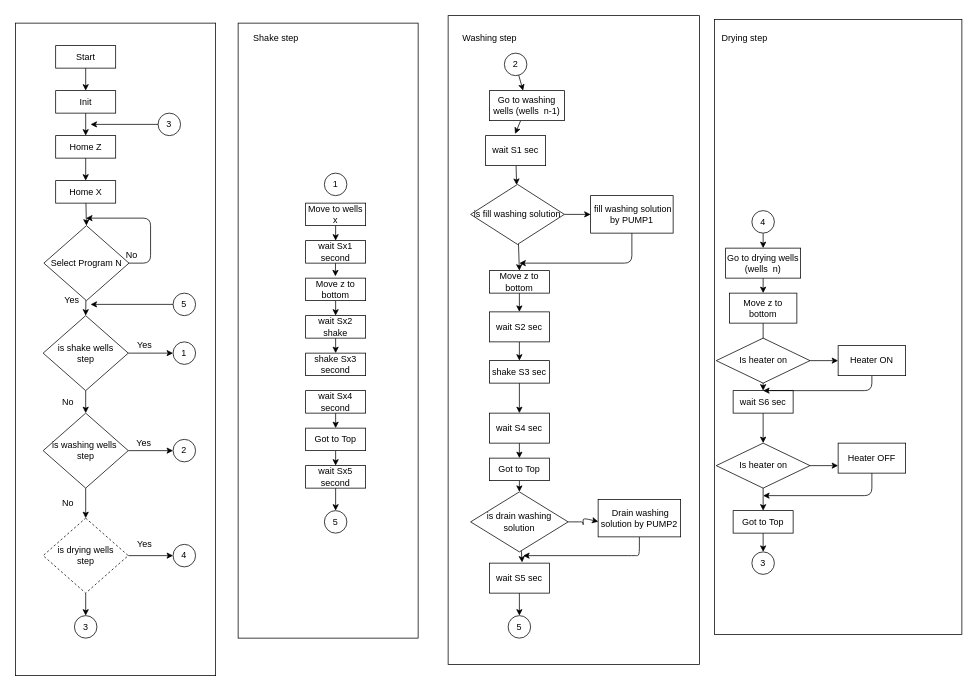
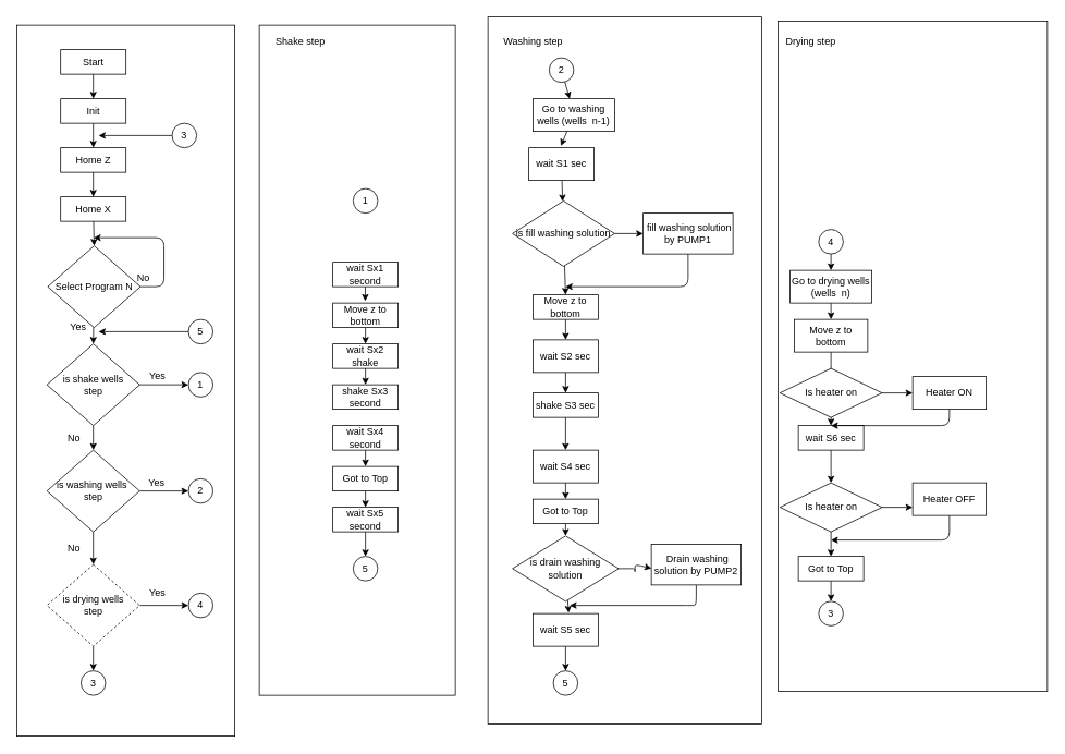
  <mxCell id="0" />
  <mxCell id="1" parent="0" />
  <mxCell id="2" value="" style="rounded=0;whiteSpace=wrap;html=1;" parent="1" vertex="1"><mxGeometry x="952" y="25" width="330" height="820" as="geometry" /></mxCell>
  <mxCell id="3" value="" style="rounded=0;whiteSpace=wrap;html=1;" parent="1" vertex="1"><mxGeometry x="20.25" y="30" width="266.75" height="870" as="geometry" /></mxCell>
  <mxCell id="4" value="" style="rounded=0;whiteSpace=wrap;html=1;" parent="1" vertex="1"><mxGeometry x="317" y="30" width="240" height="820" as="geometry" /></mxCell>
  <mxCell id="5" value="" style="rounded=0;whiteSpace=wrap;html=1;" parent="1" vertex="1"><mxGeometry x="597" y="20" width="335" height="865" as="geometry" /></mxCell>
  <mxCell id="6" style="edgeStyle=none;html=1;entryX=0.5;entryY=0;entryDx=0;entryDy=0;" parent="1" source="7" target="9" edge="1"><mxGeometry relative="1" as="geometry" /></mxCell>
  <mxCell id="7" value="Start" style="rounded=0;whiteSpace=wrap;html=1;" parent="1" vertex="1"><mxGeometry x="73.75" y="60" width="80" height="30" as="geometry" /></mxCell>
  <mxCell id="8" style="edgeStyle=none;html=1;entryX=0.5;entryY=0;entryDx=0;entryDy=0;" parent="1" source="9" target="11" edge="1"><mxGeometry relative="1" as="geometry" /></mxCell>
  <mxCell id="9" value="Init" style="rounded=0;whiteSpace=wrap;html=1;" parent="1" vertex="1"><mxGeometry x="73.75" y="120" width="80" height="30" as="geometry" /></mxCell>
  <mxCell id="10" style="edgeStyle=none;html=1;entryX=0.5;entryY=0;entryDx=0;entryDy=0;" parent="1" source="11" target="13" edge="1"><mxGeometry relative="1" as="geometry" /></mxCell>
  <mxCell id="11" value="Home Z" style="rounded=0;whiteSpace=wrap;html=1;" parent="1" vertex="1"><mxGeometry x="73.75" y="180" width="80" height="30" as="geometry" /></mxCell>
  <mxCell id="12" style="edgeStyle=none;html=1;entryX=0.5;entryY=0;entryDx=0;entryDy=0;" parent="1" source="13" target="16" edge="1"><mxGeometry relative="1" as="geometry" /></mxCell>
  <mxCell id="13" value="Home X" style="rounded=0;whiteSpace=wrap;html=1;" parent="1" vertex="1"><mxGeometry x="73.75" y="240" width="80" height="30" as="geometry" /></mxCell>
  <mxCell id="14" style="edgeStyle=none;html=1;entryX=0.5;entryY=0;entryDx=0;entryDy=0;" parent="1" source="16" edge="1"><mxGeometry relative="1" as="geometry"><mxPoint x="113.75" y="420" as="targetPoint" /></mxGeometry></mxCell>
  <mxCell id="15" style="edgeStyle=none;html=1;" parent="1" source="16" edge="1"><mxGeometry relative="1" as="geometry"><mxPoint x="114.25" y="290" as="targetPoint" /><Array as="points"><mxPoint x="200.25" y="350" /><mxPoint x="200.25" y="290" /></Array></mxGeometry></mxCell>
  <mxCell id="16" value="Select Program N" style="rhombus;whiteSpace=wrap;html=1;" parent="1" vertex="1"><mxGeometry x="58" y="300" width="113.5" height="100" as="geometry" /></mxCell>
  <mxCell id="17" style="edgeStyle=none;html=1;entryX=0.492;entryY=-0.058;entryDx=0;entryDy=0;entryPerimeter=0;" parent="1" source="18" target="20" edge="1"><mxGeometry relative="1" as="geometry" /></mxCell>
  <mxCell id="18" value="Go to washing wells (wells&amp;nbsp; n-1)" style="rounded=0;whiteSpace=wrap;html=1;" parent="1" vertex="1"><mxGeometry x="652" y="120" width="100" height="40" as="geometry" /></mxCell>
  <mxCell id="19" style="edgeStyle=none;html=1;" edge="1" parent="1" source="20" target="99"><mxGeometry relative="1" as="geometry" /></mxCell>
  <mxCell id="20" value="wait S1 sec" style="rounded=0;whiteSpace=wrap;html=1;" parent="1" vertex="1"><mxGeometry x="647" y="180" width="80" height="40" as="geometry" /></mxCell>
  <mxCell id="21" style="edgeStyle=none;html=1;entryX=0.5;entryY=0;entryDx=0;entryDy=0;" parent="1" source="22" target="26" edge="1"><mxGeometry relative="1" as="geometry" /></mxCell>
  <mxCell id="22" value="shake S3 sec" style="rounded=0;whiteSpace=wrap;html=1;" parent="1" vertex="1"><mxGeometry x="652" y="480" width="80" height="30" as="geometry" /></mxCell>
  <mxCell id="23" style="edgeStyle=none;html=1;entryX=0.5;entryY=0;entryDx=0;entryDy=0;" edge="1" parent="1" source="24" target="28"><mxGeometry relative="1" as="geometry" /></mxCell>
  <mxCell id="24" value="Move z to bottom" style="rounded=0;whiteSpace=wrap;html=1;" parent="1" vertex="1"><mxGeometry x="652" y="360" width="80" height="30" as="geometry" /></mxCell>
  <mxCell id="25" style="edgeStyle=none;html=1;entryX=0.5;entryY=0;entryDx=0;entryDy=0;" parent="1" source="26" target="30" edge="1"><mxGeometry relative="1" as="geometry" /></mxCell>
  <mxCell id="26" value="wait S4 sec" style="rounded=0;whiteSpace=wrap;html=1;" parent="1" vertex="1"><mxGeometry x="652" y="550" width="80" height="40" as="geometry" /></mxCell>
  <mxCell id="27" style="edgeStyle=none;html=1;entryX=0.5;entryY=0;entryDx=0;entryDy=0;" parent="1" source="28" target="22" edge="1"><mxGeometry relative="1" as="geometry" /></mxCell>
  <mxCell id="28" value="wait S2 sec" style="rounded=0;whiteSpace=wrap;html=1;" parent="1" vertex="1"><mxGeometry x="652" y="415" width="80" height="40" as="geometry" /></mxCell>
  <mxCell id="29" style="edgeStyle=none;html=1;" edge="1" parent="1" source="30" target="102"><mxGeometry relative="1" as="geometry" /></mxCell>
  <mxCell id="30" value="Got to Top" style="rounded=0;whiteSpace=wrap;html=1;" parent="1" vertex="1"><mxGeometry x="652" y="610" width="80" height="30" as="geometry" /></mxCell>
  <mxCell id="31" style="edgeStyle=none;html=1;entryX=0.5;entryY=0;entryDx=0;entryDy=0;" parent="1" source="32" target="78" edge="1"><mxGeometry relative="1" as="geometry" /></mxCell>
  <mxCell id="32" value="wait S5 sec" style="rounded=0;whiteSpace=wrap;html=1;" parent="1" vertex="1"><mxGeometry x="652" y="750" width="80" height="40" as="geometry" /></mxCell>
  <mxCell id="33" style="edgeStyle=none;html=1;entryX=0.5;entryY=0;entryDx=0;entryDy=0;" parent="1" source="34" target="36" edge="1"><mxGeometry relative="1" as="geometry" /></mxCell>
  <mxCell id="34" value="Go to drying wells (wells&amp;nbsp; n)" style="rounded=0;whiteSpace=wrap;html=1;" parent="1" vertex="1"><mxGeometry x="967" y="330" width="100" height="40" as="geometry" /></mxCell>
  <mxCell id="35" style="edgeStyle=none;html=1;entryX=0.5;entryY=0;entryDx=0;entryDy=0;" parent="1" source="36" edge="1"><mxGeometry relative="1" as="geometry"><mxPoint x="1017" y="460" as="targetPoint" /></mxGeometry></mxCell>
  <mxCell id="36" value="Move z to bottom" style="rounded=0;whiteSpace=wrap;html=1;" parent="1" vertex="1"><mxGeometry x="972" y="390" width="90" height="40" as="geometry" /></mxCell>
  <mxCell id="37" style="edgeStyle=none;html=1;entryX=0.5;entryY=0;entryDx=0;entryDy=0;" parent="1" target="39" edge="1"><mxGeometry relative="1" as="geometry"><mxPoint x="1017" y="500" as="sourcePoint" /></mxGeometry></mxCell>
  <mxCell id="38" style="edgeStyle=none;html=1;entryX=0.5;entryY=0;entryDx=0;entryDy=0;" parent="1" source="39" edge="1"><mxGeometry relative="1" as="geometry"><mxPoint x="1017" y="590" as="targetPoint" /></mxGeometry></mxCell>
  <mxCell id="39" value="wait S6 sec" style="rounded=0;whiteSpace=wrap;html=1;" parent="1" vertex="1"><mxGeometry x="977" y="520" width="80" height="30" as="geometry" /></mxCell>
  <mxCell id="40" style="edgeStyle=none;html=1;" parent="1" source="41" target="87" edge="1"><mxGeometry relative="1" as="geometry" /></mxCell>
  <mxCell id="41" value="Got to Top" style="rounded=0;whiteSpace=wrap;html=1;" parent="1" vertex="1"><mxGeometry x="977" y="680" width="80" height="30" as="geometry" /></mxCell>
  <mxCell id="42" style="edgeStyle=none;html=1;" parent="1" source="43" edge="1"><mxGeometry relative="1" as="geometry"><mxPoint x="120.25" y="165" as="targetPoint" /></mxGeometry></mxCell>
  <mxCell id="43" value="3" style="ellipse;whiteSpace=wrap;html=1;aspect=fixed;" parent="1" vertex="1"><mxGeometry x="210.25" y="150" width="30" height="30" as="geometry" /></mxCell>
  <mxCell id="44" style="edgeStyle=none;html=1;entryX=0.45;entryY=0;entryDx=0;entryDy=0;entryPerimeter=0;" parent="1" source="45" target="18" edge="1"><mxGeometry relative="1" as="geometry" /></mxCell>
  <mxCell id="45" value="2" style="ellipse;whiteSpace=wrap;html=1;aspect=fixed;" parent="1" vertex="1"><mxGeometry x="672" y="70" width="30" height="30" as="geometry" /></mxCell>
  <mxCell id="46" value="No" style="text;html=1;align=center;verticalAlign=middle;resizable=0;points=[];autosize=1;strokeColor=none;fillColor=none;" parent="1" vertex="1"><mxGeometry x="160.25" y="330" width="30" height="20" as="geometry" /></mxCell>
  <mxCell id="47" value="Yes" style="text;html=1;align=center;verticalAlign=middle;resizable=0;points=[];autosize=1;strokeColor=none;fillColor=none;" parent="1" vertex="1"><mxGeometry x="75.25" y="390" width="40" height="20" as="geometry" /></mxCell>
  <mxCell id="48" style="edgeStyle=none;html=1;" edge="1" parent="1" source="49"><mxGeometry relative="1" as="geometry"><mxPoint x="692" y="350" as="targetPoint" /><Array as="points"><mxPoint x="842" y="350" /></Array></mxGeometry></mxCell>
  <mxCell id="49" value="&amp;nbsp;fill washing solution by PUMP1" style="rounded=0;whiteSpace=wrap;html=1;" parent="1" vertex="1"><mxGeometry x="787" y="260" width="110" height="50" as="geometry" /></mxCell>
  <mxCell id="50" style="edgeStyle=none;html=1;" edge="1" parent="1" source="51"><mxGeometry relative="1" as="geometry"><mxPoint x="697" y="740" as="targetPoint" /><Array as="points"><mxPoint x="852" y="740" /><mxPoint x="847" y="740" /></Array></mxGeometry></mxCell>
  <mxCell id="51" value="&amp;nbsp;Drain washing solution by PUMP2" style="rounded=0;whiteSpace=wrap;html=1;" parent="1" vertex="1"><mxGeometry x="797" y="665" width="110" height="50" as="geometry" /></mxCell>
- <mxCell id="52" style="edgeStyle=none;html=1;entryX=0.5;entryY=0;entryDx=0;entryDy=0;" parent="1" source="53" target="55" edge="1"><mxGeometry relative="1" as="geometry" /></mxCell>
- <mxCell id="53" value="Move to wells x" style="rounded=0;whiteSpace=wrap;html=1;" parent="1" vertex="1"><mxGeometry x="407" y="270" width="80" height="30" as="geometry" /></mxCell>
  <mxCell id="54" style="edgeStyle=none;html=1;entryX=0.496;entryY=-0.08;entryDx=0;entryDy=0;entryPerimeter=0;" parent="1" source="55" target="57" edge="1"><mxGeometry relative="1" as="geometry" /></mxCell>
  <mxCell id="55" value="wait Sx1 second" style="rounded=0;whiteSpace=wrap;html=1;" parent="1" vertex="1"><mxGeometry x="407" y="320" width="80" height="30" as="geometry" /></mxCell>
  <mxCell id="56" style="edgeStyle=none;html=1;entryX=0.5;entryY=0;entryDx=0;entryDy=0;" parent="1" source="57" target="59" edge="1"><mxGeometry relative="1" as="geometry" /></mxCell>
  <mxCell id="57" value="Move z to bottom" style="rounded=0;whiteSpace=wrap;html=1;" parent="1" vertex="1"><mxGeometry x="407" y="370" width="80" height="30" as="geometry" /></mxCell>
  <mxCell id="58" style="edgeStyle=none;html=1;entryX=0.5;entryY=0;entryDx=0;entryDy=0;" parent="1" source="59" target="60" edge="1"><mxGeometry relative="1" as="geometry" /></mxCell>
  <mxCell id="59" value="wait Sx2 shake" style="rounded=0;whiteSpace=wrap;html=1;" parent="1" vertex="1"><mxGeometry x="407" y="420" width="80" height="30" as="geometry" /></mxCell>
  <mxCell id="60" value="shake Sx3 second" style="rounded=0;whiteSpace=wrap;html=1;" parent="1" vertex="1"><mxGeometry x="407" y="470" width="80" height="30" as="geometry" /></mxCell>
  <mxCell id="61" style="edgeStyle=none;html=1;entryX=0.5;entryY=0;entryDx=0;entryDy=0;" parent="1" source="62" target="64" edge="1"><mxGeometry relative="1" as="geometry" /></mxCell>
  <mxCell id="62" value="wait Sx4 second" style="rounded=0;whiteSpace=wrap;html=1;" parent="1" vertex="1"><mxGeometry x="407" y="520" width="80" height="30" as="geometry" /></mxCell>
  <mxCell id="63" style="edgeStyle=none;html=1;entryX=0.5;entryY=0;entryDx=0;entryDy=0;" parent="1" source="64" target="66" edge="1"><mxGeometry relative="1" as="geometry" /></mxCell>
  <mxCell id="64" value="Got to Top" style="rounded=0;whiteSpace=wrap;html=1;" parent="1" vertex="1"><mxGeometry x="407" y="570" width="80" height="30" as="geometry" /></mxCell>
  <mxCell id="65" style="edgeStyle=none;html=1;" parent="1" source="66" target="76" edge="1"><mxGeometry relative="1" as="geometry" /></mxCell>
  <mxCell id="66" value="wait Sx5 second" style="rounded=0;whiteSpace=wrap;html=1;" parent="1" vertex="1"><mxGeometry x="407" y="620" width="80" height="30" as="geometry" /></mxCell>
  <mxCell id="67" style="edgeStyle=none;html=1;" parent="1" source="69" target="72" edge="1"><mxGeometry relative="1" as="geometry" /></mxCell>
  <mxCell id="68" style="edgeStyle=none;html=1;entryX=0;entryY=0.5;entryDx=0;entryDy=0;" parent="1" source="69" target="83" edge="1"><mxGeometry relative="1" as="geometry" /></mxCell>
  <mxCell id="69" value="is shake wells&lt;br&gt;step" style="rhombus;whiteSpace=wrap;html=1;" parent="1" vertex="1"><mxGeometry x="57" y="420" width="113.5" height="100" as="geometry" /></mxCell>
  <mxCell id="70" style="edgeStyle=none;html=1;" parent="1" source="72" target="75" edge="1"><mxGeometry relative="1" as="geometry" /></mxCell>
  <mxCell id="71" style="edgeStyle=none;html=1;entryX=0;entryY=0.5;entryDx=0;entryDy=0;" parent="1" source="72" target="84" edge="1"><mxGeometry relative="1" as="geometry" /></mxCell>
  <mxCell id="72" value="is washing wells&amp;nbsp;&lt;br&gt;step" style="rhombus;whiteSpace=wrap;html=1;" parent="1" vertex="1"><mxGeometry x="57" y="550" width="113.5" height="100" as="geometry" /></mxCell>
  <mxCell id="73" style="edgeStyle=none;html=1;entryX=0.5;entryY=0;entryDx=0;entryDy=0;" parent="1" source="75" target="86" edge="1"><mxGeometry relative="1" as="geometry" /></mxCell>
  <mxCell id="74" style="edgeStyle=none;html=1;entryX=0;entryY=0.5;entryDx=0;entryDy=0;" parent="1" source="75" target="85" edge="1"><mxGeometry relative="1" as="geometry" /></mxCell>
  <mxCell id="75" value="is drying wells&lt;br&gt;step" style="rhombus;whiteSpace=wrap;html=1;dashed=1;" parent="1" vertex="1"><mxGeometry x="57" y="690" width="113.5" height="100" as="geometry" /></mxCell>
  <mxCell id="76" value="5" style="ellipse;whiteSpace=wrap;html=1;aspect=fixed;" parent="1" vertex="1"><mxGeometry x="432" y="680" width="30" height="30" as="geometry" /></mxCell>
  <mxCell id="77" value="1" style="ellipse;whiteSpace=wrap;html=1;aspect=fixed;" parent="1" vertex="1"><mxGeometry x="432" y="230" width="30" height="30" as="geometry" /></mxCell>
  <mxCell id="78" value="5" style="ellipse;whiteSpace=wrap;html=1;aspect=fixed;" parent="1" vertex="1"><mxGeometry x="677" y="820" width="30" height="30" as="geometry" /></mxCell>
  <mxCell id="79" style="edgeStyle=none;html=1;entryX=0.5;entryY=0;entryDx=0;entryDy=0;" parent="1" source="80" target="34" edge="1"><mxGeometry relative="1" as="geometry" /></mxCell>
  <mxCell id="80" value="4" style="ellipse;whiteSpace=wrap;html=1;aspect=fixed;" parent="1" vertex="1"><mxGeometry x="1002" y="280" width="30" height="30" as="geometry" /></mxCell>
  <mxCell id="81" value="No" style="text;html=1;align=center;verticalAlign=middle;resizable=0;points=[];autosize=1;strokeColor=none;fillColor=none;" parent="1" vertex="1"><mxGeometry x="75.25" y="525" width="30" height="20" as="geometry" /></mxCell>
  <mxCell id="82" value="No" style="text;html=1;align=center;verticalAlign=middle;resizable=0;points=[];autosize=1;strokeColor=none;fillColor=none;" parent="1" vertex="1"><mxGeometry x="75.25" y="660" width="30" height="20" as="geometry" /></mxCell>
  <mxCell id="83" value="1" style="ellipse;whiteSpace=wrap;html=1;aspect=fixed;" parent="1" vertex="1"><mxGeometry x="230.25" y="455" width="30" height="30" as="geometry" /></mxCell>
  <mxCell id="84" value="2" style="ellipse;whiteSpace=wrap;html=1;aspect=fixed;" parent="1" vertex="1"><mxGeometry x="230.25" y="585" width="30" height="30" as="geometry" /></mxCell>
  <mxCell id="85" value="4" style="ellipse;whiteSpace=wrap;html=1;aspect=fixed;" parent="1" vertex="1"><mxGeometry x="230.25" y="725" width="30" height="30" as="geometry" /></mxCell>
  <mxCell id="86" value="3" style="ellipse;whiteSpace=wrap;html=1;aspect=fixed;" parent="1" vertex="1"><mxGeometry x="98.75" y="820" width="30" height="30" as="geometry" /></mxCell>
  <mxCell id="87" value="3" style="ellipse;whiteSpace=wrap;html=1;aspect=fixed;" parent="1" vertex="1"><mxGeometry x="1002" y="735" width="30" height="30" as="geometry" /></mxCell>
  <mxCell id="88" value="Yes" style="text;html=1;align=center;verticalAlign=middle;resizable=0;points=[];autosize=1;strokeColor=none;fillColor=none;" parent="1" vertex="1"><mxGeometry x="171.5" y="450" width="40" height="20" as="geometry" /></mxCell>
  <mxCell id="89" value="Yes" style="text;html=1;align=center;verticalAlign=middle;resizable=0;points=[];autosize=1;strokeColor=none;fillColor=none;" parent="1" vertex="1"><mxGeometry x="170.5" y="580" width="40" height="20" as="geometry" /></mxCell>
  <mxCell id="90" value="Yes" style="text;html=1;align=center;verticalAlign=middle;resizable=0;points=[];autosize=1;strokeColor=none;fillColor=none;" parent="1" vertex="1"><mxGeometry x="171.5" y="715" width="40" height="20" as="geometry" /></mxCell>
  <mxCell id="91" style="edgeStyle=none;html=1;" parent="1" source="92" edge="1"><mxGeometry relative="1" as="geometry"><mxPoint x="120.25" y="405" as="targetPoint" /></mxGeometry></mxCell>
  <mxCell id="92" value="5" style="ellipse;whiteSpace=wrap;html=1;aspect=fixed;" parent="1" vertex="1"><mxGeometry x="230.25" y="390" width="30" height="30" as="geometry" /></mxCell>
  <mxCell id="93" value="Shake step" style="text;html=1;align=center;verticalAlign=middle;resizable=0;points=[];autosize=1;strokeColor=none;fillColor=none;" parent="1" vertex="1"><mxGeometry x="327" y="40" width="80" height="20" as="geometry" /></mxCell>
  <mxCell id="94" value="Washing step" style="text;html=1;align=center;verticalAlign=middle;resizable=0;points=[];autosize=1;strokeColor=none;fillColor=none;" parent="1" vertex="1"><mxGeometry x="607" y="40" width="90" height="20" as="geometry" /></mxCell>
  <mxCell id="95" value="Drying step" style="text;html=1;align=center;verticalAlign=middle;resizable=0;points=[];autosize=1;strokeColor=none;fillColor=none;" parent="1" vertex="1"><mxGeometry x="952" y="40" width="80" height="20" as="geometry" /></mxCell>
  <mxCell id="96" style="edgeStyle=none;html=1;entryX=0.5;entryY=0;entryDx=0;entryDy=0;" parent="1" target="41" edge="1"><mxGeometry relative="1" as="geometry"><mxPoint x="1017" y="630" as="sourcePoint" /></mxGeometry></mxCell>
  <mxCell id="97" style="edgeStyle=none;html=1;entryX=0.5;entryY=0;entryDx=0;entryDy=0;" edge="1" parent="1" source="99" target="24"><mxGeometry relative="1" as="geometry" /></mxCell>
  <mxCell id="98" style="edgeStyle=none;html=1;entryX=0;entryY=0.5;entryDx=0;entryDy=0;" edge="1" parent="1" source="99" target="49"><mxGeometry relative="1" as="geometry" /></mxCell>
  <mxCell id="99" value="is fill washing solution" style="rhombus;whiteSpace=wrap;html=1;" vertex="1" parent="1"><mxGeometry x="627" y="245" width="125" height="80" as="geometry" /></mxCell>
  <mxCell id="100" style="edgeStyle=none;html=1;entryX=0.003;entryY=0.593;entryDx=0;entryDy=0;entryPerimeter=0;" edge="1" parent="1" source="102" target="51"><mxGeometry relative="1" as="geometry"><Array as="points"><mxPoint x="767" y="695" /><mxPoint x="777" y="695" /><mxPoint x="777" y="700" /><mxPoint x="777" y="690" /></Array></mxGeometry></mxCell>
  <mxCell id="101" style="edgeStyle=none;html=1;entryX=0.546;entryY=-0.023;entryDx=0;entryDy=0;entryPerimeter=0;" edge="1" parent="1" source="102" target="32"><mxGeometry relative="1" as="geometry" /></mxCell>
  <mxCell id="102" value="is drain washing solution" style="rhombus;whiteSpace=wrap;html=1;" vertex="1" parent="1"><mxGeometry x="627" y="655" width="130" height="80" as="geometry" /></mxCell>
  <mxCell id="103" style="edgeStyle=none;html=1;entryX=0.5;entryY=0;entryDx=0;entryDy=0;" edge="1" parent="1" source="104" target="39"><mxGeometry relative="1" as="geometry"><Array as="points"><mxPoint x="1162" y="520" /></Array></mxGeometry></mxCell>
  <mxCell id="104" value="Heater ON" style="rounded=0;whiteSpace=wrap;html=1;" vertex="1" parent="1"><mxGeometry x="1117" y="460" width="90" height="40" as="geometry" /></mxCell>
  <mxCell id="105" style="edgeStyle=none;html=1;" edge="1" parent="1" source="106"><mxGeometry relative="1" as="geometry"><mxPoint x="1017" y="660" as="targetPoint" /><Array as="points"><mxPoint x="1162" y="660" /></Array></mxGeometry></mxCell>
  <mxCell id="106" value="Heater OFF" style="rounded=0;whiteSpace=wrap;html=1;" vertex="1" parent="1"><mxGeometry x="1117" y="590" width="90" height="40" as="geometry" /></mxCell>
  <mxCell id="107" style="edgeStyle=none;html=1;entryX=0;entryY=0.5;entryDx=0;entryDy=0;" edge="1" parent="1" source="108" target="104"><mxGeometry relative="1" as="geometry" /></mxCell>
  <mxCell id="108" value="Is heater on" style="rhombus;whiteSpace=wrap;html=1;" vertex="1" parent="1"><mxGeometry x="954.5" y="450" width="125" height="60" as="geometry" /></mxCell>
  <mxCell id="109" style="edgeStyle=none;html=1;entryX=0;entryY=0.75;entryDx=0;entryDy=0;" edge="1" parent="1" source="110" target="106"><mxGeometry relative="1" as="geometry" /></mxCell>
  <mxCell id="110" value="Is heater on" style="rhombus;whiteSpace=wrap;html=1;" vertex="1" parent="1"><mxGeometry x="954.5" y="590" width="125" height="60" as="geometry" /></mxCell>
